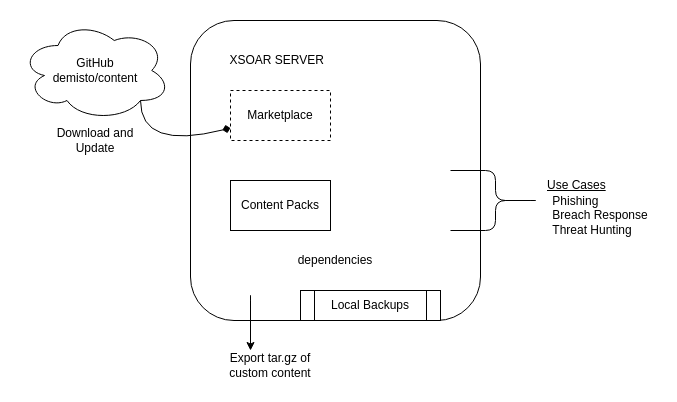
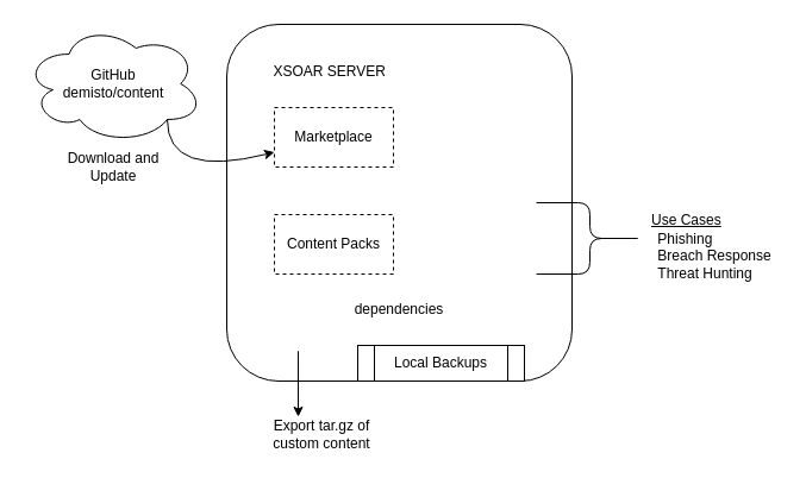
  <mxCell id="0" />
  <mxCell id="1" parent="0" />
  <mxCell id="2" value="" style="rounded=1;whiteSpace=wrap;html=1;" vertex="1" parent="1"><mxGeometry x="190" y="20" width="290" height="300" as="geometry" /></mxCell>
  <mxCell id="3" value="&amp;nbsp;XSOAR SERVER" style="text;html=1;strokeColor=none;fillColor=none;align=center;verticalAlign=middle;whiteSpace=wrap;rounded=0;" vertex="1" parent="1"><mxGeometry x="220" y="50" width="110" height="20" as="geometry" /></mxCell>
  <mxCell id="4" value="Marketplace" style="rounded=0;whiteSpace=wrap;html=1;dashed=1;" vertex="1" parent="1"><mxGeometry x="230" y="90" width="100" height="50" as="geometry" /></mxCell>
- <mxCell id="5" value="Content Packs" style="rounded=0;whiteSpace=wrap;html=1;" vertex="1" parent="1"><mxGeometry x="230" y="180" width="100" height="50" as="geometry" /></mxCell>
+ <mxCell id="5" value="Content Packs" style="rounded=0;whiteSpace=wrap;html=1;dashed=1;" vertex="1" parent="1"><mxGeometry x="230" y="180" width="100" height="50" as="geometry" /></mxCell>
  <mxCell id="6" value="dependencies" style="text;html=1;strokeColor=none;fillColor=none;align=center;verticalAlign=middle;whiteSpace=wrap;rounded=0;" vertex="1" parent="1"><mxGeometry x="290" y="250" width="90" height="20" as="geometry" /></mxCell>
  <mxCell id="7" value="" style="shape=curlyBracket;whiteSpace=wrap;html=1;rounded=1;flipH=1;" vertex="1" parent="1"><mxGeometry x="450" y="170" width="90" height="60" as="geometry" /></mxCell>
  <mxCell id="8" value="&lt;u&gt;Use Cases&lt;/u&gt;" style="text;html=1;strokeColor=none;fillColor=none;align=left;verticalAlign=middle;whiteSpace=wrap;rounded=0;" vertex="1" parent="1"><mxGeometry x="545" y="170" width="110" height="30" as="geometry" /></mxCell>
  <mxCell id="9" value="&lt;div style=&quot;text-align: left&quot;&gt;&lt;span&gt;Phishing&lt;/span&gt;&lt;/div&gt;&lt;div style=&quot;text-align: left&quot;&gt;&lt;span&gt;Breach Response&lt;/span&gt;&lt;/div&gt;&lt;div style=&quot;text-align: left&quot;&gt;&lt;span&gt;Threat Hunting&lt;/span&gt;&lt;/div&gt;" style="text;html=1;strokeColor=none;fillColor=none;align=center;verticalAlign=middle;whiteSpace=wrap;rounded=0;" vertex="1" parent="1"><mxGeometry x="550" y="190" width="100" height="50" as="geometry" /></mxCell>
  <mxCell id="10" value="GitHub&lt;br&gt;demisto/content" style="ellipse;shape=cloud;whiteSpace=wrap;html=1;" vertex="1" parent="1"><mxGeometry x="20" y="20" width="150" height="100" as="geometry" /></mxCell>
- <mxCell id="11" value="" style="curved=1;endArrow=diamond;html=1;entryX=0;entryY=0.75;entryDx=0;entryDy=0;exitX=0.8;exitY=0.8;exitDx=0;exitDy=0;exitPerimeter=0;" edge="1" parent="1" source="10" target="4"><mxGeometry width="50" height="50" relative="1" as="geometry"><mxPoint x="90" y="180" as="sourcePoint" /><mxPoint x="140" y="130" as="targetPoint" /><Array as="points"><mxPoint x="140" y="150" /></Array></mxGeometry></mxCell>
+ <mxCell id="11" value="" style="curved=1;endArrow=classic;html=1;entryX=0;entryY=0.75;entryDx=0;entryDy=0;exitX=0.8;exitY=0.8;exitDx=0;exitDy=0;exitPerimeter=0;" edge="1" parent="1" source="10" target="4"><mxGeometry width="50" height="50" relative="1" as="geometry"><mxPoint x="90" y="180" as="sourcePoint" /><mxPoint x="140" y="130" as="targetPoint" /><Array as="points"><mxPoint x="140" y="150" /></Array></mxGeometry></mxCell>
  <mxCell id="12" value="Download and Update" style="text;html=1;strokeColor=none;fillColor=none;align=center;verticalAlign=middle;whiteSpace=wrap;rounded=0;" vertex="1" parent="1"><mxGeometry x="55" y="130" width="80" height="20" as="geometry" /></mxCell>
  <mxCell id="13" value="" style="endArrow=classic;html=1;" edge="1" parent="1"><mxGeometry width="50" height="50" relative="1" as="geometry"><mxPoint x="250" y="340" as="sourcePoint" /><mxPoint x="250" y="350" as="targetPoint" /><Array as="points"><mxPoint x="250" y="290" /></Array></mxGeometry></mxCell>
  <mxCell id="14" value="Export tar.gz of custom content" style="text;html=1;strokeColor=none;fillColor=none;align=center;verticalAlign=middle;whiteSpace=wrap;rounded=0;" vertex="1" parent="1"><mxGeometry x="220" y="350" width="100" height="30" as="geometry" /></mxCell>
  <mxCell id="15" value="Local Backups" style="shape=process;whiteSpace=wrap;html=1;backgroundOutline=1;" vertex="1" parent="1"><mxGeometry x="300" y="290" width="140" height="30" as="geometry" /></mxCell>
